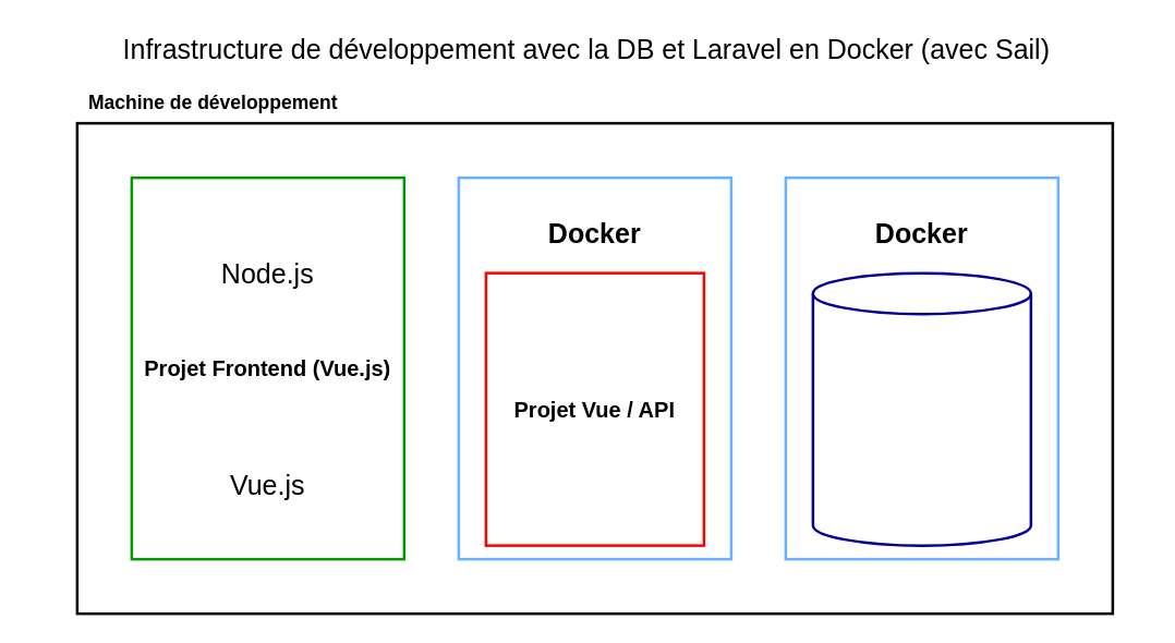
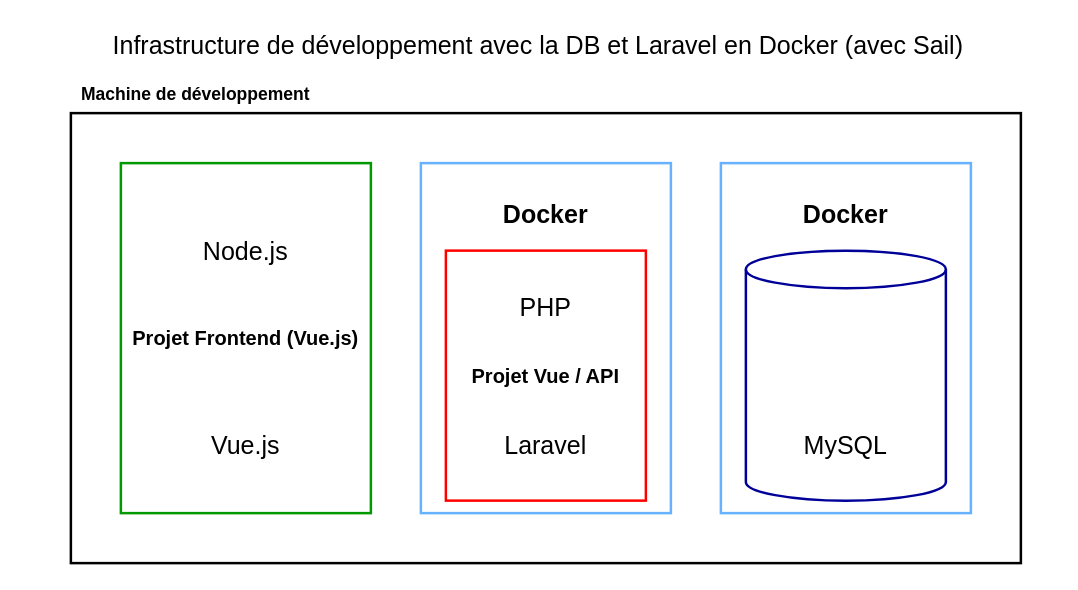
  <mxCell id="0" />
  <mxCell id="1" parent="0" />
  <mxCell id="2" value="" style="rounded=0;whiteSpace=wrap;html=1;fillColor=none;strokeWidth=2;" parent="1" vertex="1"><mxGeometry x="56" y="90" width="760" height="360" as="geometry" /></mxCell>
  <mxCell id="3" value="" style="rounded=0;whiteSpace=wrap;html=1;fontSize=14;strokeWidth=2;fillColor=none;strokeColor=#66B2FF;" parent="1" vertex="1"><mxGeometry x="336" y="130" width="200" height="280" as="geometry" /></mxCell>
  <mxCell id="4" value="" style="rounded=0;whiteSpace=wrap;html=1;fontSize=14;strokeWidth=2;fillColor=none;strokeColor=#66B2FF;" parent="1" vertex="1"><mxGeometry x="576" y="130" width="200" height="280" as="geometry" /></mxCell>
  <mxCell id="5" value="Infrastructure de développement avec la DB et Laravel en Docker (avec Sail)" style="text;html=1;strokeColor=none;fillColor=none;align=center;verticalAlign=middle;whiteSpace=wrap;rounded=0;fontSize=20;" parent="1" vertex="1"><mxGeometry x="20" width="820" height="30" as="geometry" y="20" /></mxCell>
  <mxCell id="6" value="&lt;span style=&quot;font-size: 14px;&quot;&gt;Machine de développement&lt;/span&gt;" style="text;html=1;strokeColor=none;fillColor=none;align=center;verticalAlign=middle;whiteSpace=wrap;rounded=0;fontStyle=1;fontSize=14;" parent="1" vertex="1"><mxGeometry x="56" y="60" width="200" height="30" as="geometry" /></mxCell>
  <mxCell id="7" value="&lt;font style=&quot;font-size: 16px;&quot;&gt;Projet Frontend (Vue.js)&lt;/font&gt;" style="rounded=0;whiteSpace=wrap;html=1;strokeWidth=2;fillColor=none;fontSize=16;strokeColor=#009900;fontStyle=1" parent="1" vertex="1"><mxGeometry x="96" y="130" width="200" height="280" as="geometry" /></mxCell>
  <mxCell id="8" value="Projet Vue / API" style="rounded=0;whiteSpace=wrap;html=1;strokeWidth=2;fillColor=none;fontSize=16;fontStyle=1;strokeColor=#FF0000;" parent="1" vertex="1"><mxGeometry x="356" y="200" width="160" height="200" as="geometry" /></mxCell>
  <mxCell id="9" value="" style="shape=cylinder3;whiteSpace=wrap;html=1;boundedLbl=1;backgroundOutline=1;size=15;strokeWidth=2;fillColor=none;fontSize=14;fontColor=#000000;strokeColor=#000099;" parent="1" vertex="1"><mxGeometry x="596" y="200" width="160" height="200" as="geometry" /></mxCell>
  <mxCell id="10" value="Node.js" style="text;html=1;strokeColor=none;fillColor=none;align=center;verticalAlign=middle;whiteSpace=wrap;rounded=0;fontSize=20;" vertex="1" parent="1"><mxGeometry x="96" y="185" width="200" height="30" as="geometry" /></mxCell>
  <mxCell id="11" value="Vue.js" style="text;html=1;strokeColor=none;fillColor=none;align=center;verticalAlign=middle;whiteSpace=wrap;rounded=0;fontSize=20;" vertex="1" parent="1"><mxGeometry x="96" y="340" width="200" height="30" as="geometry" /></mxCell>
+ <mxCell id="12" value="PHP" style="text;html=1;strokeColor=none;fillColor=none;align=center;verticalAlign=middle;whiteSpace=wrap;rounded=0;fontSize=20;" vertex="1" parent="1"><mxGeometry x="356" y="230" width="160" height="30" as="geometry" /></mxCell>
+ <mxCell id="13" value="Laravel" style="text;html=1;strokeColor=none;fillColor=none;align=center;verticalAlign=middle;whiteSpace=wrap;rounded=0;fontSize=20;" vertex="1" parent="1"><mxGeometry x="356" y="340" width="160" height="30" as="geometry" /></mxCell>
+ <mxCell id="14" value="MySQL" style="text;html=1;strokeColor=none;fillColor=none;align=center;verticalAlign=middle;whiteSpace=wrap;rounded=0;fontSize=20;" vertex="1" parent="1"><mxGeometry x="596" y="340" width="160" height="30" as="geometry" /></mxCell>
  <mxCell id="15" value="Docker" style="text;html=1;strokeColor=none;fillColor=none;align=center;verticalAlign=middle;whiteSpace=wrap;rounded=0;fontSize=20;fontStyle=1" vertex="1" parent="1"><mxGeometry x="576" y="155" width="200" height="30" as="geometry" /></mxCell>
  <mxCell id="16" value="Docker" style="text;html=1;strokeColor=none;fillColor=none;align=center;verticalAlign=middle;whiteSpace=wrap;rounded=0;fontSize=20;fontStyle=1" vertex="1" parent="1"><mxGeometry x="336" y="155" width="200" height="30" as="geometry" /></mxCell>
